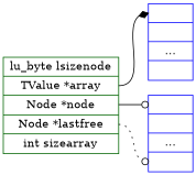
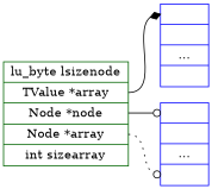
  digraph {
    rankdir=LR
    fontname="DejaVu Serif"
    node [shape=record color=blue fontname="DejaVu Serif"]
    edge [headport=head style=solid arrowhead=odot fontname="DejaVu Serif"]
-   n1 [label="lu_byte lsizenode | <array> TValue *array | <hash> Node *node | <lastfree> Node *lastfree | int sizearray" color=darkgreen]
+   n1 [label="lu_byte lsizenode | <array> TValue *array | <hash> Node *node | <lastfree> Node *array | int sizearray" color=darkgreen]
    n2 [label="<head> | | ... |"]
    n3 [label="<head> | | ... | <tail>"]
    n1 -> n2 [tailport=array arrowhead=diamond]
    n1 -> n3 [tailport=hash]
    n1 -> n3 [headport=tail tailport=lastfree style=dotted]
  }
